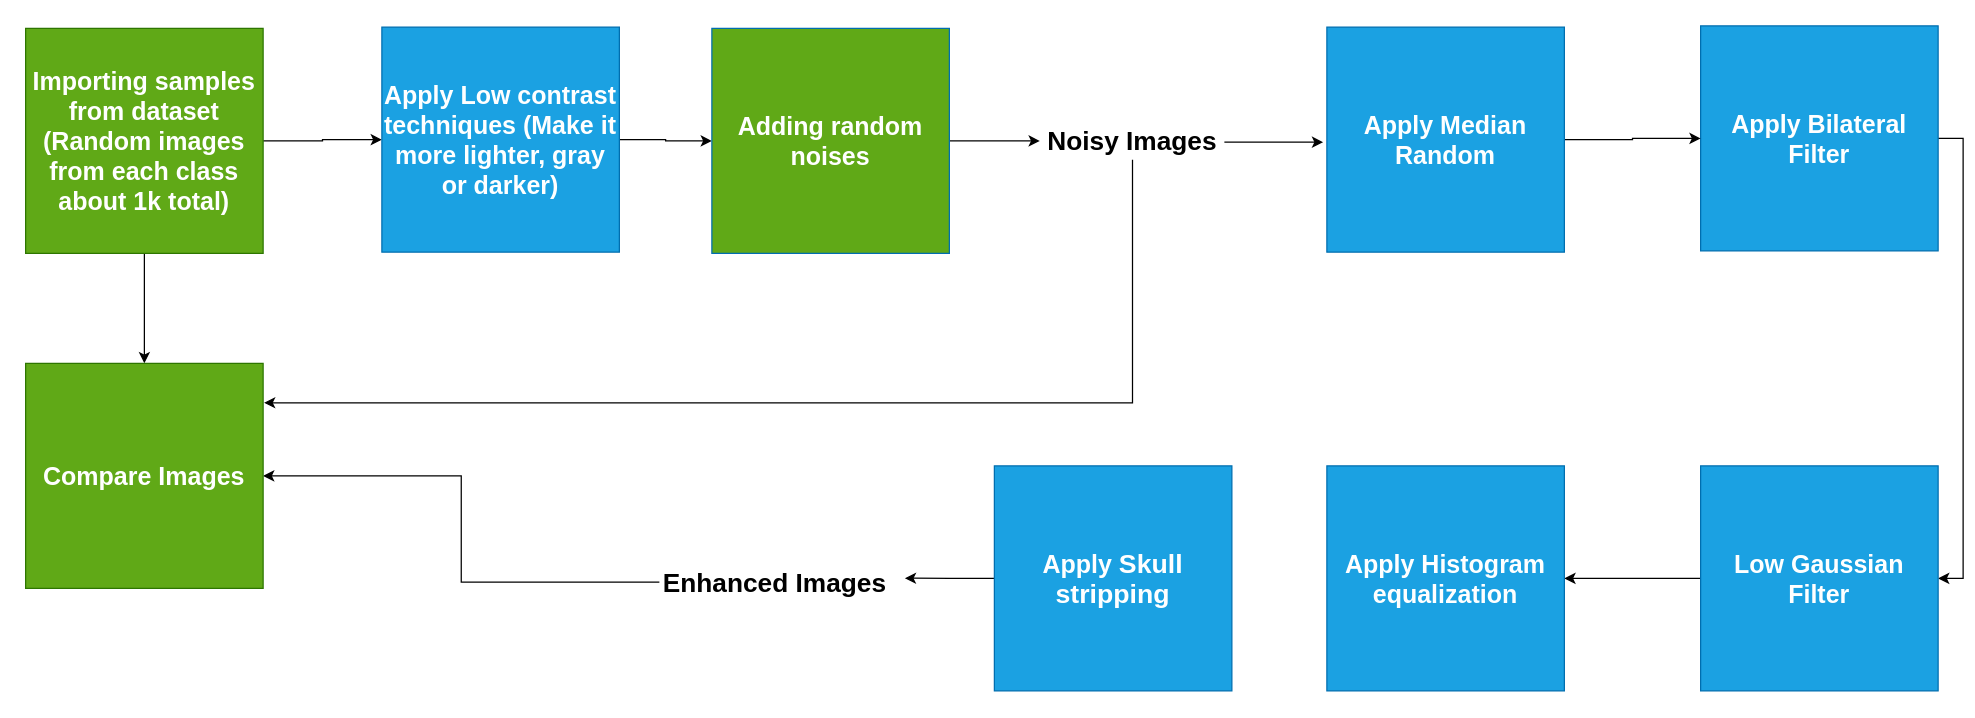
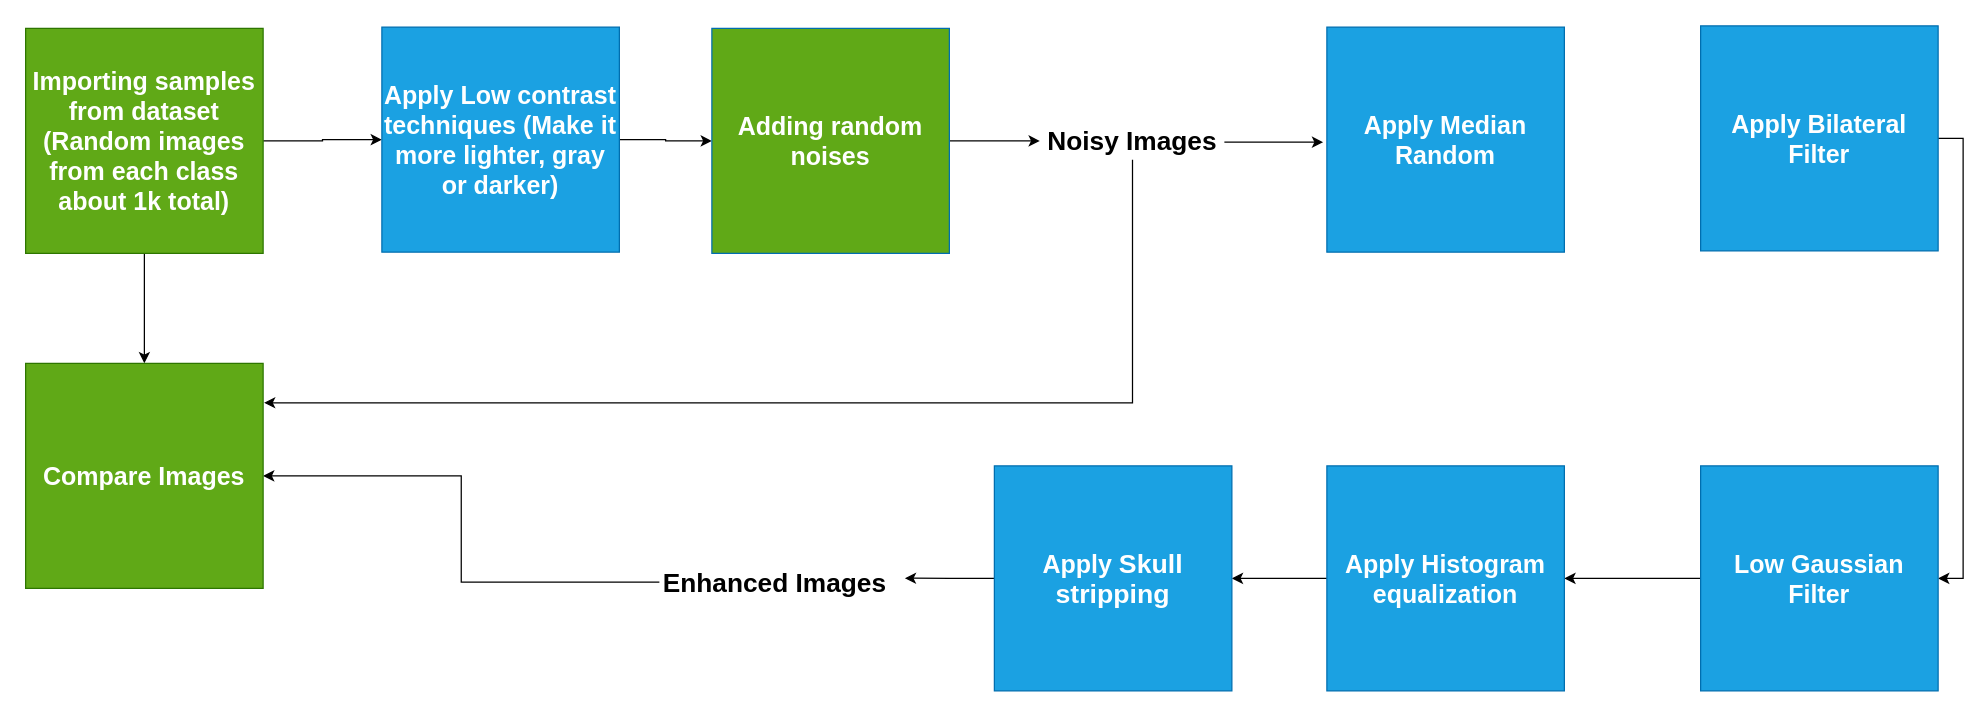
  <mxCell id="0" />
  <mxCell id="1" parent="0" />
  <mxCell id="2" style="edgeStyle=orthogonalEdgeStyle;rounded=0;orthogonalLoop=1;jettySize=auto;html=1;exitX=1;exitY=0.5;exitDx=0;exitDy=0;entryX=0;entryY=0.5;entryDx=0;entryDy=0;" parent="1" source="4" target="6" edge="1"><mxGeometry relative="1" as="geometry" /></mxCell>
  <mxCell id="3" style="edgeStyle=orthogonalEdgeStyle;rounded=0;orthogonalLoop=1;jettySize=auto;html=1;exitX=0.5;exitY=1;exitDx=0;exitDy=0;entryX=0.5;entryY=0;entryDx=0;entryDy=0;" parent="1" source="4" target="23" edge="1"><mxGeometry relative="1" as="geometry" /></mxCell>
  <mxCell id="4" value="&lt;span style=&quot;font-size: 20px;&quot;&gt;Importing samples from dataset&lt;/span&gt;&lt;div style=&quot;font-size: 20px;&quot;&gt;&lt;span style=&quot;font-size: 20px;&quot;&gt;(Random images from each class about 1k total)&lt;/span&gt;&lt;/div&gt;" style="rounded=0;whiteSpace=wrap;html=1;fillColor=#60a917;fontColor=#ffffff;strokeColor=#2D7600;fontStyle=1;fontSize=20;" parent="1" vertex="1"><mxGeometry x="20" y="22" width="190" height="180" as="geometry" /></mxCell>
  <mxCell id="5" style="edgeStyle=orthogonalEdgeStyle;rounded=0;orthogonalLoop=1;jettySize=auto;html=1;exitX=1;exitY=0.5;exitDx=0;exitDy=0;entryX=0;entryY=0.5;entryDx=0;entryDy=0;" parent="1" source="6" target="8" edge="1"><mxGeometry relative="1" as="geometry" /></mxCell>
  <mxCell id="6" value="Apply Low contrast techniques (Make it more lighter, gray or darker)" style="rounded=0;whiteSpace=wrap;html=1;fillColor=#1ba1e2;fontColor=#ffffff;strokeColor=#006EAF;fontStyle=1;fontSize=20;" parent="1" vertex="1"><mxGeometry x="305" y="21" width="190" height="180" as="geometry" /></mxCell>
  <mxCell id="7" style="edgeStyle=orthogonalEdgeStyle;rounded=0;orthogonalLoop=1;jettySize=auto;html=1;exitX=1;exitY=0.5;exitDx=0;exitDy=0;" parent="1" source="8" edge="1"><mxGeometry relative="1" as="geometry"><mxPoint x="831.333" y="112" as="targetPoint" /></mxGeometry></mxCell>
  <mxCell id="8" value="&lt;span style=&quot;font-size: 20px;&quot;&gt;Adding random noises&lt;/span&gt;" style="rounded=0;whiteSpace=wrap;html=1;fillColor=#60a917;fontColor=#ffffff;strokeColor=#006EAF;fontStyle=1;fontSize=20;" parent="1" vertex="1"><mxGeometry x="569" y="22" width="190" height="180" as="geometry" /></mxCell>
  <mxCell id="9" style="edgeStyle=orthogonalEdgeStyle;rounded=0;orthogonalLoop=1;jettySize=auto;html=1;exitX=1;exitY=0.5;exitDx=0;exitDy=0;entryX=0;entryY=0.5;entryDx=0;entryDy=0;" parent="1" edge="1"><mxGeometry relative="1" as="geometry"><mxPoint x="979" y="113" as="sourcePoint" /><mxPoint x="1058" y="113" as="targetPoint" /></mxGeometry></mxCell>
  <mxCell id="10" style="edgeStyle=orthogonalEdgeStyle;rounded=0;orthogonalLoop=1;jettySize=auto;html=1;exitX=1;exitY=0.5;exitDx=0;exitDy=0;entryX=1;entryY=0.5;entryDx=0;entryDy=0;" edge="1" parent="1" source="11" target="16"><mxGeometry relative="1" as="geometry" /></mxCell>
  <mxCell id="11" value="Apply Bilateral Filter" style="rounded=0;whiteSpace=wrap;html=1;fillColor=#1ba1e2;fontColor=#ffffff;strokeColor=#006EAF;fontStyle=1;fontSize=20;" parent="1" vertex="1"><mxGeometry x="1360" y="20" width="190" height="180" as="geometry" /></mxCell>
- <mxCell id="12" style="edgeStyle=orthogonalEdgeStyle;rounded=0;orthogonalLoop=1;jettySize=auto;html=1;exitX=1;exitY=0.5;exitDx=0;exitDy=0;entryX=0;entryY=0.5;entryDx=0;entryDy=0;" parent="1" source="13" target="11" edge="1"><mxGeometry relative="1" as="geometry" /></mxCell>
  <mxCell id="13" value="&lt;div&gt;Apply Median Random&lt;/div&gt;" style="rounded=0;whiteSpace=wrap;html=1;fillColor=#1ba1e2;fontColor=#ffffff;strokeColor=#006EAF;fontStyle=1;fontSize=20;" parent="1" vertex="1"><mxGeometry x="1061" y="21" width="190" height="180" as="geometry" /></mxCell>
  <mxCell id="14" value="&lt;font style=&quot;font-size: 21px;&quot;&gt;&lt;b style=&quot;&quot;&gt;Noisy Images&lt;/b&gt;&lt;/font&gt;" style="text;html=1;align=center;verticalAlign=middle;whiteSpace=wrap;rounded=0;" parent="1" vertex="1"><mxGeometry x="834" y="97" width="143" height="30" as="geometry" /></mxCell>
  <mxCell id="15" style="edgeStyle=orthogonalEdgeStyle;rounded=0;orthogonalLoop=1;jettySize=auto;html=1;exitX=0;exitY=0.5;exitDx=0;exitDy=0;entryX=1;entryY=0.5;entryDx=0;entryDy=0;" parent="1" source="16" target="18" edge="1"><mxGeometry relative="1" as="geometry" /></mxCell>
  <mxCell id="16" value="Low Gaussian Filter" style="rounded=0;whiteSpace=wrap;html=1;fillColor=#1ba1e2;fontColor=#ffffff;strokeColor=#006EAF;fontStyle=1;fontSize=20;" parent="1" vertex="1"><mxGeometry x="1360" y="372" width="190" height="180" as="geometry" /></mxCell>
+ <mxCell id="17" style="edgeStyle=orthogonalEdgeStyle;rounded=0;orthogonalLoop=1;jettySize=auto;html=1;exitX=0;exitY=0.5;exitDx=0;exitDy=0;entryX=1;entryY=0.5;entryDx=0;entryDy=0;" parent="1" source="18" target="20" edge="1"><mxGeometry relative="1" as="geometry" /></mxCell>
  <mxCell id="18" value="Apply Histogram equalization" style="rounded=0;whiteSpace=wrap;html=1;fillColor=#1ba1e2;fontColor=#ffffff;strokeColor=#006EAF;fontStyle=1;fontSize=20;" parent="1" vertex="1"><mxGeometry x="1061" y="372" width="190" height="180" as="geometry" /></mxCell>
  <mxCell id="19" style="edgeStyle=orthogonalEdgeStyle;rounded=0;orthogonalLoop=1;jettySize=auto;html=1;exitX=0;exitY=0.5;exitDx=0;exitDy=0;" parent="1" source="20" edge="1"><mxGeometry relative="1" as="geometry"><mxPoint x="723.385" y="461.846" as="targetPoint" /></mxGeometry></mxCell>
  <mxCell id="20" value="Apply&amp;nbsp;&lt;b&gt;&lt;span style=&quot;font-size:16.0pt;line-height:107%;&lt;br/&gt;font-family:&amp;quot;Times New Roman&amp;quot;,serif;mso-ascii-theme-font:major-bidi;mso-fareast-font-family:&lt;br/&gt;Calibri;mso-fareast-theme-font:minor-latin;mso-hansi-theme-font:major-bidi;&lt;br/&gt;mso-bidi-theme-font:major-bidi;mso-ansi-language:EN-US;mso-fareast-language:&lt;br/&gt;EN-US;mso-bidi-language:AR-SA&quot;&gt;Skull stripping&lt;/span&gt;&lt;/b&gt;" style="rounded=0;whiteSpace=wrap;html=1;fillColor=#1ba1e2;fontColor=#ffffff;strokeColor=#006EAF;fontStyle=1;fontSize=20;" parent="1" vertex="1"><mxGeometry x="795" y="372" width="190" height="180" as="geometry" /></mxCell>
  <mxCell id="21" style="edgeStyle=orthogonalEdgeStyle;rounded=0;orthogonalLoop=1;jettySize=auto;html=1;exitX=0;exitY=0.5;exitDx=0;exitDy=0;entryX=1;entryY=0.5;entryDx=0;entryDy=0;" parent="1" source="22" target="23" edge="1"><mxGeometry relative="1" as="geometry" /></mxCell>
  <mxCell id="22" value="&lt;font style=&quot;font-size: 21px;&quot;&gt;&lt;b style=&quot;&quot;&gt;Enhanced Images&lt;/b&gt;&lt;/font&gt;" style="text;html=1;align=center;verticalAlign=middle;whiteSpace=wrap;rounded=0;" parent="1" vertex="1"><mxGeometry x="527" y="450" width="185" height="30" as="geometry" /></mxCell>
  <mxCell id="23" value="Compare Images" style="rounded=0;whiteSpace=wrap;html=1;fillColor=#60a917;fontColor=#ffffff;strokeColor=#2D7600;fontStyle=1;fontSize=20;" parent="1" vertex="1"><mxGeometry x="20" y="290" width="190" height="180" as="geometry" /></mxCell>
  <mxCell id="24" style="edgeStyle=orthogonalEdgeStyle;rounded=0;orthogonalLoop=1;jettySize=auto;html=1;exitX=0.5;exitY=1;exitDx=0;exitDy=0;entryX=1.004;entryY=0.175;entryDx=0;entryDy=0;entryPerimeter=0;" parent="1" source="14" target="23" edge="1"><mxGeometry relative="1" as="geometry"><Array as="points"><mxPoint x="906" y="321" /></Array></mxGeometry></mxCell>
